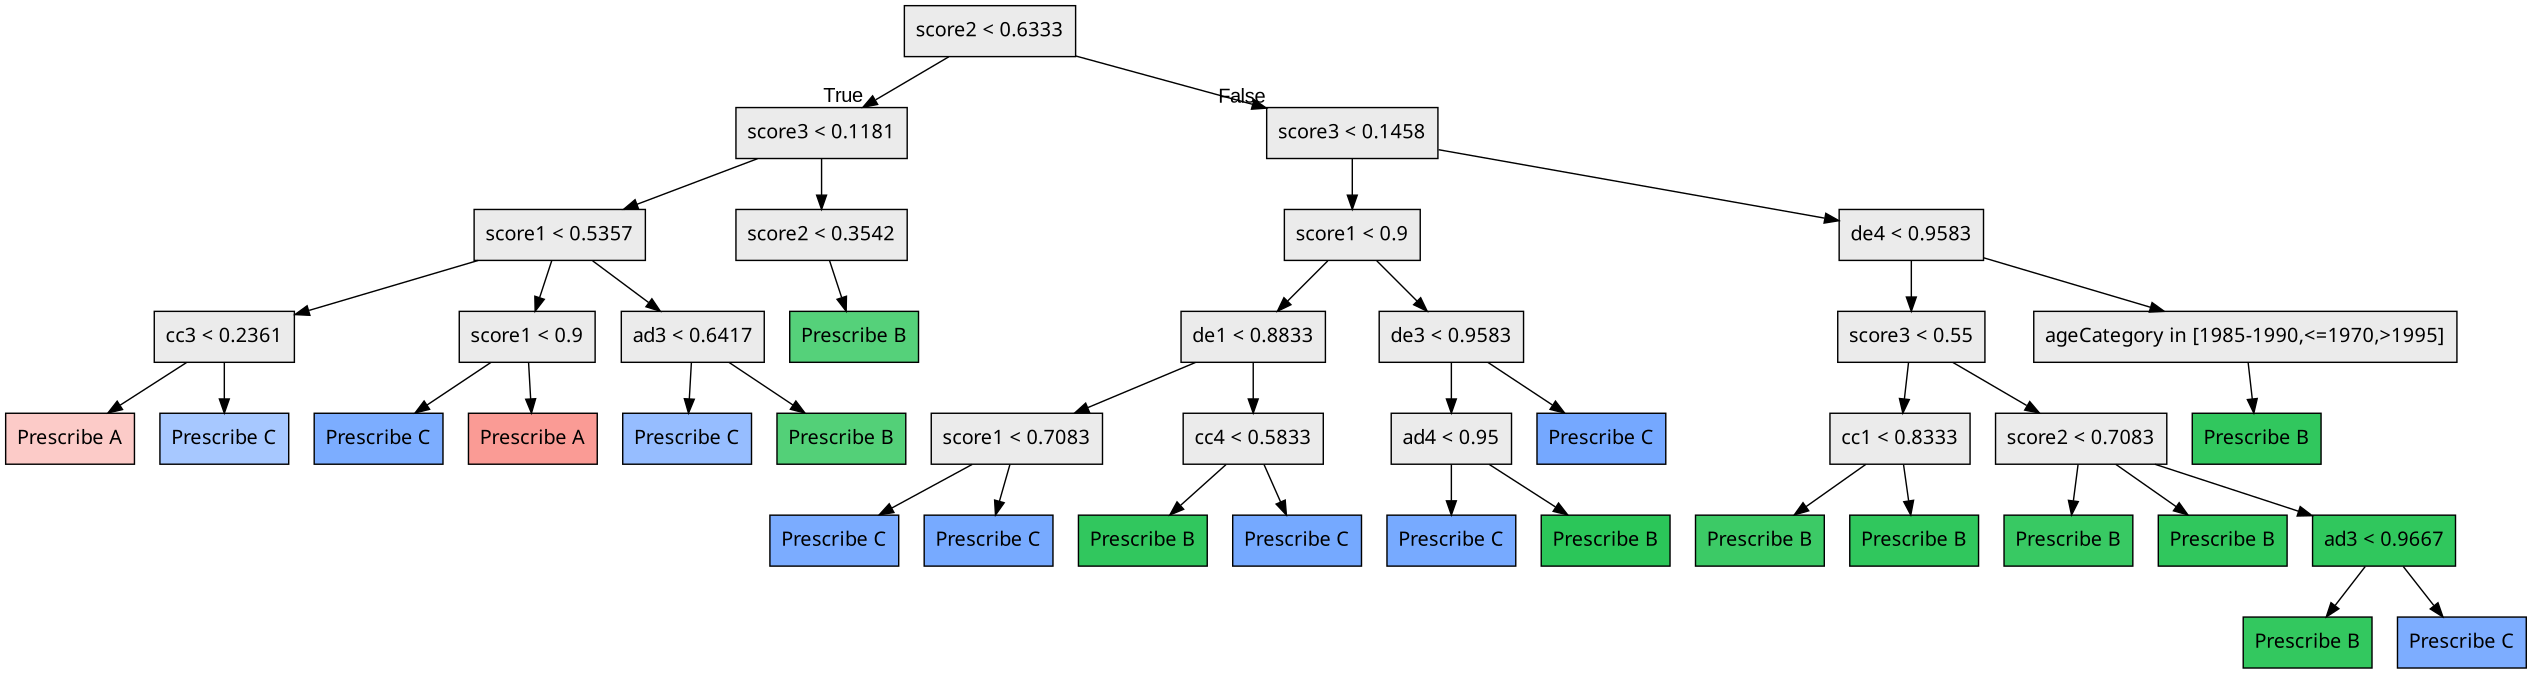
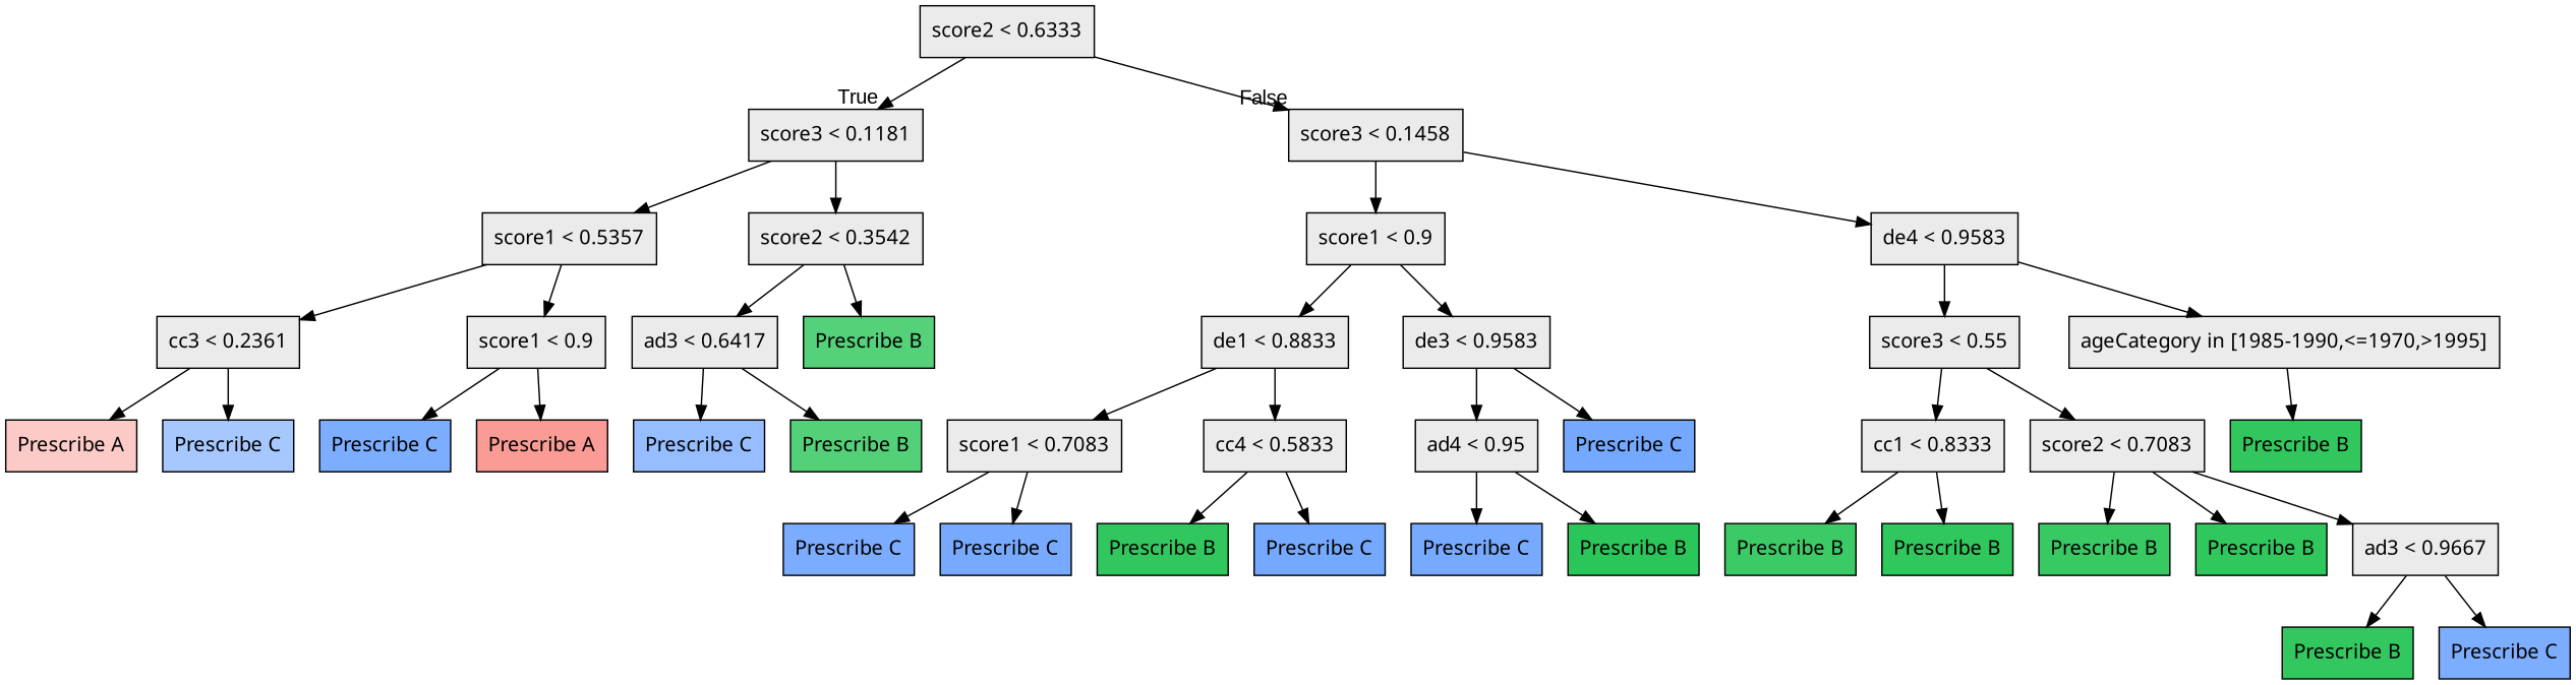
  digraph {
    node [fillcolor="#EBEBEB" fontname="bold arial" shape=box style=filled color=black]
    n1 [label="score2 &lt; 0.6333" color=""]
    n2 [label="score3 &lt; 0.1181" color=""]
    n3 [label="score3 &lt; 0.1458" color=""]
    n4 [label="score1 &lt; 0.5357" color=""]
    n5 [label="score2 &lt; 0.3542" color=""]
    n6 [label="score1 &lt; 0.9" color=""]
    n7 [label="de4 &lt; 0.9583" color=""]
    n8 [label="cc3 &lt; 0.2361" color=""]
    n9 [label="score1 &lt; 0.9" color=""]
    n10 [fillcolor="#00BA38aa" label="Prescribe B"]
    n11 [label="ad3 &lt; 0.6417" color=""]
    n12 [fillcolor="#F8766D60" label="Prescribe A"]
    n13 [fillcolor="#619CFF8e" label="Prescribe C"]
    n14 [fillcolor="#619CFFd3" label="Prescribe C"]
    n15 [fillcolor="#F8766Db9" label="Prescribe A"]
    n16 [fillcolor="#619CFFa9" label="Prescribe C"]
    n17 [fillcolor="#00BA38ac" label="Prescribe B"]
    n18 [label="de1 &lt; 0.8833" color=""]
    n19 [label="de3 &lt; 0.9583" color=""]
    n20 [label="score3 &lt; 0.55" color=""]
    n21 [label="ageCategory in [1985-1990,&lt;=1970,&gt;1995]" color=""]
    n22 [label="score1 &lt; 0.7083" color=""]
    n23 [label="cc4 &lt; 0.5833" color=""]
    n24 [label="ad4 &lt; 0.95" color=""]
    n25 [fillcolor="#619CFFdf" label="Prescribe C"]
    n26 [fillcolor="#619CFFd5" label="Prescribe C"]
    n27 [fillcolor="#619CFFdc" label="Prescribe C"]
    n28 [fillcolor="#00BA38ce" label="Prescribe B"]
    n29 [fillcolor="#619CFFde" label="Prescribe C"]
    n30 [fillcolor="#619CFFdb" label="Prescribe C"]
    n31 [fillcolor="#00BA38d4" label="Prescribe B"]
    n32 [label="cc1 &lt; 0.8333" color=""]
    n33 [label="score2 &lt; 0.7083" color=""]
    n34 [fillcolor="#00BA38ce" label="Prescribe B"]
    n35 [fillcolor="#00BA38c3" label="Prescribe B"]
    n36 [fillcolor="#00BA38cf" label="Prescribe B"]
    n37 [fillcolor="#00BA38c7" label="Prescribe B"]
    n38 [fillcolor="#00BA38cf" label="Prescribe B"]
-   n39 [fillcolor="#00BA38cf" label="ad3 &lt; 0.9667" color=""]
+   n39 [label="ad3 &lt; 0.9667" color=""]
    n40 [fillcolor="#00BA38cc" label="Prescribe B"]
    n41 [fillcolor="#619CFFd2" label="Prescribe C"]
    n1 -> n2 [fontname=arial headlabel=True labelangle=45 labeldistance=2.5]
    n1 -> n3 [fontname=arial headlabel=False labelangle=-45 labeldistance=2.5]
    n2 -> n4
    n2 -> n5
    n3 -> n6
    n3 -> n7
    n4 -> n8
    n4 -> n9
    n5 -> n10
-   n4 -> n11
+   n5 -> n11
    n6 -> n18
    n6 -> n19
    n7 -> n20
    n7 -> n21
    n8 -> n12
    n8 -> n13
    n9 -> n14
    n9 -> n15
    n11 -> n16
    n11 -> n17
    n18 -> n22
    n18 -> n23
    n19 -> n24
    n19 -> n25
    n20 -> n32
    n20 -> n33
    n21 -> n34
    n22 -> n26
    n22 -> n27
    n23 -> n28
    n23 -> n29
    n24 -> n30
    n24 -> n31
    n32 -> n35
    n32 -> n36
    n33 -> n37
    n33 -> n38
    n33 -> n39
    n39 -> n40
    n39 -> n41
  }
